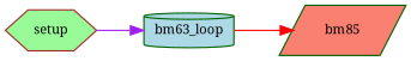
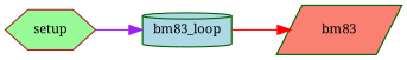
  digraph {
    fontname="Noto Serif"
    rankdir=RL
    node [color=darkgreen fontname="Noto Serif" fontsize=10 style=filled]
    edge [dir=back fontname="Noto Serif" fontsize=10 labelfontname=Helvetica labelfontsize=10 style=solid]
-   n1 [fillcolor=salmon fontcolor=black height=0.2 label=bm85 shape=parallelogram width=0.4]
-   n2 [fillcolor=lightblue height=0.2 label=bm63_loop shape=cylinder width=0.4]
+   n1 [fillcolor=salmon fontcolor=black height=0.2 label=bm83 shape=parallelogram width=0.4]
+   n2 [fillcolor=lightblue height=0.2 label=bm83_loop shape=cylinder width=0.4]
    n3 [color=brown fillcolor=palegreen height=0.2 label=setup shape=hexagon width=0.4]
    n1 -> n2 [color=red]
    n2 -> n3 [color=purple]
  }
